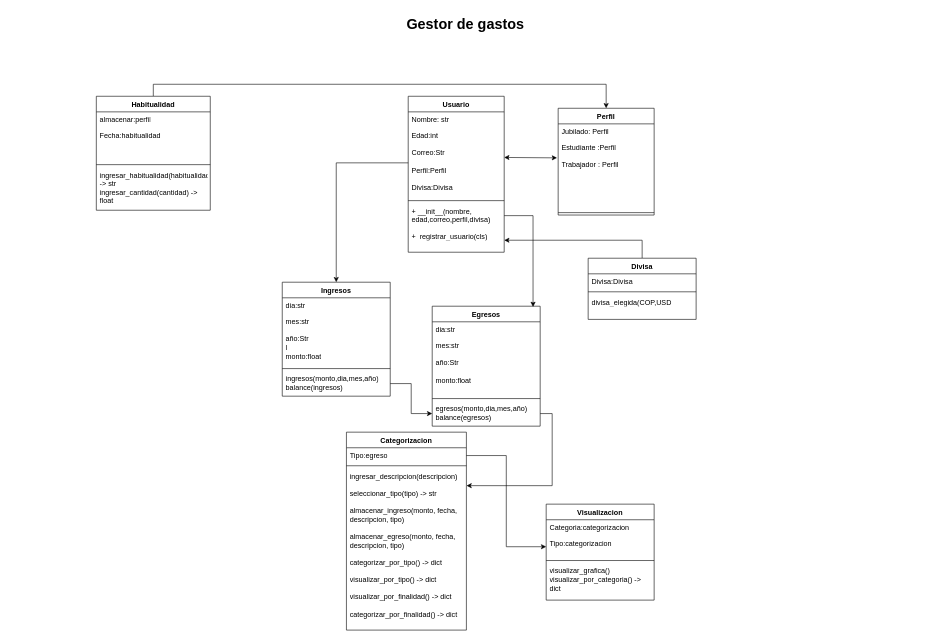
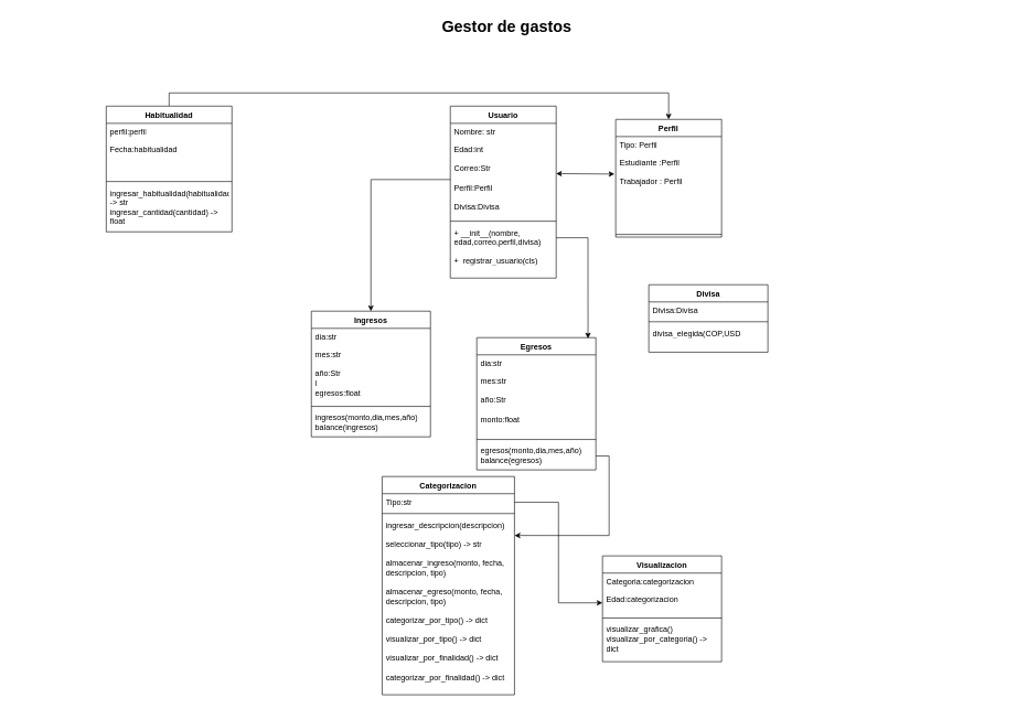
  <mxCell id="0" style=";html=1;" />
  <mxCell id="1" style=";html=1;" parent="0" />
- <mxCell id="2" value="Gestor de gastos" style="text;strokeColor=none;fillColor=none;html=1;fontSize=24;fontStyle=1;verticalAlign=middle;align=center;" parent="1" vertex="1"><mxGeometry x="20" y="20" width="1510" height="40" as="geometry" /></mxCell>
+ <mxCell id="2" value="Gestor de gastos" style="text;strokeColor=none;fillColor=none;html=1;fontSize=24;fontStyle=1;verticalAlign=middle;align=center;" parent="1" vertex="1"><mxGeometry x="10" y="20" width="1510" height="40" as="geometry" /></mxCell>
  <mxCell id="3" value="Usuario" style="swimlane;fontStyle=1;align=center;verticalAlign=top;childLayout=stackLayout;horizontal=1;startSize=26;horizontalStack=0;resizeParent=1;resizeParentMax=0;resizeLast=0;collapsible=1;marginBottom=0;whiteSpace=wrap;html=1;" vertex="1" parent="1"><mxGeometry x="680" y="160" width="160" height="260" as="geometry" /></mxCell>
  <mxCell id="4" value="Nombre: str" style="text;strokeColor=none;fillColor=none;align=left;verticalAlign=top;spacingLeft=4;spacingRight=4;overflow=hidden;rotatable=0;points=[[0,0.5],[1,0.5]];portConstraint=eastwest;whiteSpace=wrap;html=1;" vertex="1" parent="3"><mxGeometry y="26" width="160" height="26" as="geometry" /></mxCell>
  <mxCell id="5" value="Edad:int&lt;br&gt;&lt;br&gt;Correo:Str&lt;br&gt;&lt;br&gt;Perfil:Perfil&lt;br&gt;&lt;br&gt;Divisa:Divisa" style="text;strokeColor=none;fillColor=none;align=left;verticalAlign=top;spacingLeft=4;spacingRight=4;overflow=hidden;rotatable=0;points=[[0,0.5],[1,0.5]];portConstraint=eastwest;whiteSpace=wrap;html=1;" vertex="1" parent="3"><mxGeometry y="52" width="160" height="118" as="geometry" /></mxCell>
  <mxCell id="6" value="" style="line;strokeWidth=1;fillColor=none;align=left;verticalAlign=middle;spacingTop=-1;spacingLeft=3;spacingRight=3;rotatable=0;labelPosition=right;points=[];portConstraint=eastwest;strokeColor=inherit;" vertex="1" parent="3"><mxGeometry y="170" width="160" height="8" as="geometry" /></mxCell>
  <mxCell id="7" value="+ __init__(nombre, edad,correo,perfil,divisa)" style="text;strokeColor=none;fillColor=none;align=left;verticalAlign=top;spacingLeft=4;spacingRight=4;overflow=hidden;rotatable=0;points=[[0,0.5],[1,0.5]];portConstraint=eastwest;whiteSpace=wrap;html=1;" vertex="1" parent="3"><mxGeometry y="178" width="160" height="42" as="geometry" /></mxCell>
  <mxCell id="8" value="+&amp;nbsp; registrar_usuario(cls)" style="text;strokeColor=none;fillColor=none;align=left;verticalAlign=top;spacingLeft=4;spacingRight=4;overflow=hidden;rotatable=0;points=[[0,0.5],[1,0.5]];portConstraint=eastwest;whiteSpace=wrap;html=1;" vertex="1" parent="3"><mxGeometry y="220" width="160" height="40" as="geometry" /></mxCell>
  <mxCell id="9" value="Perfil" style="swimlane;fontStyle=1;align=center;verticalAlign=top;childLayout=stackLayout;horizontal=1;startSize=26;horizontalStack=0;resizeParent=1;resizeParentMax=0;resizeLast=0;collapsible=1;marginBottom=0;whiteSpace=wrap;html=1;" vertex="1" parent="1"><mxGeometry x="930" y="180" width="160" height="178" as="geometry" /></mxCell>
- <mxCell id="10" value="Jubilado: Perfil" style="text;strokeColor=none;fillColor=none;align=left;verticalAlign=top;spacingLeft=4;spacingRight=4;overflow=hidden;rotatable=0;points=[[0,0.5],[1,0.5]];portConstraint=eastwest;whiteSpace=wrap;html=1;" vertex="1" parent="9"><mxGeometry y="26" width="160" height="26" as="geometry" /></mxCell>
+ <mxCell id="10" value="Tipo: Perfil" style="text;strokeColor=none;fillColor=none;align=left;verticalAlign=top;spacingLeft=4;spacingRight=4;overflow=hidden;rotatable=0;points=[[0,0.5],[1,0.5]];portConstraint=eastwest;whiteSpace=wrap;html=1;" vertex="1" parent="9"><mxGeometry y="26" width="160" height="26" as="geometry" /></mxCell>
  <mxCell id="11" value="Estudiante :Perfil&lt;br&gt;&lt;br&gt;Trabajador : Perfil" style="text;strokeColor=none;fillColor=none;align=left;verticalAlign=top;spacingLeft=4;spacingRight=4;overflow=hidden;rotatable=0;points=[[0,0.5],[1,0.5]];portConstraint=eastwest;whiteSpace=wrap;html=1;" vertex="1" parent="9"><mxGeometry y="52" width="160" height="118" as="geometry" /></mxCell>
  <mxCell id="12" value="" style="line;strokeWidth=1;fillColor=none;align=left;verticalAlign=middle;spacingTop=-1;spacingLeft=3;spacingRight=3;rotatable=0;labelPosition=right;points=[];portConstraint=eastwest;strokeColor=inherit;" vertex="1" parent="9"><mxGeometry y="170" width="160" height="8" as="geometry" /></mxCell>
  <mxCell id="13" value="" style="endArrow=classic;startArrow=classic;html=1;rounded=0;entryX=-0.012;entryY=0.26;entryDx=0;entryDy=0;entryPerimeter=0;" edge="1" parent="1" target="11"><mxGeometry width="50" height="50" relative="1" as="geometry"><mxPoint x="840" y="262" as="sourcePoint" /><mxPoint x="890" y="212" as="targetPoint" /><Array as="points" /></mxGeometry></mxCell>
  <mxCell id="14" value="Ingresos" style="swimlane;fontStyle=1;align=center;verticalAlign=top;childLayout=stackLayout;horizontal=1;startSize=26;horizontalStack=0;resizeParent=1;resizeParentMax=0;resizeLast=0;collapsible=1;marginBottom=0;whiteSpace=wrap;html=1;" vertex="1" parent="1"><mxGeometry x="470" y="470" width="180" height="190" as="geometry" /></mxCell>
  <mxCell id="15" value="dia:str" style="text;strokeColor=none;fillColor=none;align=left;verticalAlign=top;spacingLeft=4;spacingRight=4;overflow=hidden;rotatable=0;points=[[0,0.5],[1,0.5]];portConstraint=eastwest;whiteSpace=wrap;html=1;" vertex="1" parent="14"><mxGeometry y="26" width="180" height="26" as="geometry" /></mxCell>
- <mxCell id="16" value="mes:str&lt;br&gt;&lt;br&gt;año:Str&lt;br&gt;l&lt;br&gt;monto:float" style="text;strokeColor=none;fillColor=none;align=left;verticalAlign=top;spacingLeft=4;spacingRight=4;overflow=hidden;rotatable=0;points=[[0,0.5],[1,0.5]];portConstraint=eastwest;whiteSpace=wrap;html=1;" vertex="1" parent="14"><mxGeometry y="52" width="180" height="88" as="geometry" /></mxCell>
+ <mxCell id="16" value="mes:str&lt;br&gt;&lt;br&gt;año:Str&lt;br&gt;l&lt;br&gt;egresos:float" style="text;strokeColor=none;fillColor=none;align=left;verticalAlign=top;spacingLeft=4;spacingRight=4;overflow=hidden;rotatable=0;points=[[0,0.5],[1,0.5]];portConstraint=eastwest;whiteSpace=wrap;html=1;" vertex="1" parent="14"><mxGeometry y="52" width="180" height="88" as="geometry" /></mxCell>
  <mxCell id="17" value="" style="line;strokeWidth=1;fillColor=none;align=left;verticalAlign=middle;spacingTop=-1;spacingLeft=3;spacingRight=3;rotatable=0;labelPosition=right;points=[];portConstraint=eastwest;strokeColor=inherit;" vertex="1" parent="14"><mxGeometry y="140" width="180" height="8" as="geometry" /></mxCell>
  <mxCell id="18" value="ingresos(monto,dia,mes,año)&lt;br&gt;balance(ingresos)" style="text;strokeColor=none;fillColor=none;align=left;verticalAlign=top;spacingLeft=4;spacingRight=4;overflow=hidden;rotatable=0;points=[[0,0.5],[1,0.5]];portConstraint=eastwest;whiteSpace=wrap;html=1;" vertex="1" parent="14"><mxGeometry y="148" width="180" height="42" as="geometry" /></mxCell>
  <mxCell id="19" style="edgeStyle=orthogonalEdgeStyle;rounded=0;orthogonalLoop=1;jettySize=auto;html=1;" edge="1" parent="1" source="5" target="14"><mxGeometry relative="1" as="geometry"><mxPoint x="560" y="271" as="targetPoint" /><Array as="points"><mxPoint x="560" y="271" /></Array></mxGeometry></mxCell>
  <mxCell id="20" value="Egresos" style="swimlane;fontStyle=1;align=center;verticalAlign=top;childLayout=stackLayout;horizontal=1;startSize=26;horizontalStack=0;resizeParent=1;resizeParentMax=0;resizeLast=0;collapsible=1;marginBottom=0;whiteSpace=wrap;html=1;" vertex="1" parent="1"><mxGeometry x="720" y="510" width="180" height="200" as="geometry" /></mxCell>
  <mxCell id="21" value="dia:str" style="text;strokeColor=none;fillColor=none;align=left;verticalAlign=top;spacingLeft=4;spacingRight=4;overflow=hidden;rotatable=0;points=[[0,0.5],[1,0.5]];portConstraint=eastwest;whiteSpace=wrap;html=1;" vertex="1" parent="20"><mxGeometry y="26" width="180" height="26" as="geometry" /></mxCell>
  <mxCell id="22" value="mes:str&lt;br&gt;&lt;br&gt;año:Str&lt;br&gt;&lt;br&gt;monto:float" style="text;strokeColor=none;fillColor=none;align=left;verticalAlign=top;spacingLeft=4;spacingRight=4;overflow=hidden;rotatable=0;points=[[0,0.5],[1,0.5]];portConstraint=eastwest;whiteSpace=wrap;html=1;" vertex="1" parent="20"><mxGeometry y="52" width="180" height="98" as="geometry" /></mxCell>
  <mxCell id="23" value="" style="line;strokeWidth=1;fillColor=none;align=left;verticalAlign=middle;spacingTop=-1;spacingLeft=3;spacingRight=3;rotatable=0;labelPosition=right;points=[];portConstraint=eastwest;strokeColor=inherit;" vertex="1" parent="20"><mxGeometry y="150" width="180" height="8" as="geometry" /></mxCell>
  <mxCell id="24" value="egresos(monto,dia,mes,año)&lt;br&gt;balance(egresos)" style="text;strokeColor=none;fillColor=none;align=left;verticalAlign=top;spacingLeft=4;spacingRight=4;overflow=hidden;rotatable=0;points=[[0,0.5],[1,0.5]];portConstraint=eastwest;whiteSpace=wrap;html=1;" vertex="1" parent="20"><mxGeometry y="158" width="180" height="42" as="geometry" /></mxCell>
  <mxCell id="25" style="edgeStyle=orthogonalEdgeStyle;rounded=0;orthogonalLoop=1;jettySize=auto;html=1;exitX=1;exitY=0.5;exitDx=0;exitDy=0;entryX=0.934;entryY=0.006;entryDx=0;entryDy=0;entryPerimeter=0;" edge="1" parent="1" source="7" target="20"><mxGeometry relative="1" as="geometry" /></mxCell>
- <mxCell id="26" value="" style="edgeStyle=orthogonalEdgeStyle;rounded=0;orthogonalLoop=1;jettySize=auto;html=1;" edge="1" parent="1" source="18" target="24"><mxGeometry relative="1" as="geometry" /></mxCell>
- <mxCell id="27" style="edgeStyle=orthogonalEdgeStyle;rounded=0;orthogonalLoop=1;jettySize=auto;html=1;exitX=0.5;exitY=0;exitDx=0;exitDy=0;entryX=1;entryY=0.5;entryDx=0;entryDy=0;" edge="1" parent="1" source="28" target="8"><mxGeometry relative="1" as="geometry" /></mxCell>
  <mxCell id="28" value="Divisa" style="swimlane;fontStyle=1;align=center;verticalAlign=top;childLayout=stackLayout;horizontal=1;startSize=26;horizontalStack=0;resizeParent=1;resizeParentMax=0;resizeLast=0;collapsible=1;marginBottom=0;whiteSpace=wrap;html=1;" vertex="1" parent="1"><mxGeometry x="980" y="430" width="180" height="102" as="geometry" /></mxCell>
  <mxCell id="29" value="Divisa:Divisa" style="text;strokeColor=none;fillColor=none;align=left;verticalAlign=top;spacingLeft=4;spacingRight=4;overflow=hidden;rotatable=0;points=[[0,0.5],[1,0.5]];portConstraint=eastwest;whiteSpace=wrap;html=1;" vertex="1" parent="28"><mxGeometry y="26" width="180" height="26" as="geometry" /></mxCell>
  <mxCell id="30" value="" style="line;strokeWidth=1;fillColor=none;align=left;verticalAlign=middle;spacingTop=-1;spacingLeft=3;spacingRight=3;rotatable=0;labelPosition=right;points=[];portConstraint=eastwest;strokeColor=inherit;" vertex="1" parent="28"><mxGeometry y="52" width="180" height="8" as="geometry" /></mxCell>
  <mxCell id="31" value="divisa_elegida(COP,USD" style="text;strokeColor=none;fillColor=none;align=left;verticalAlign=top;spacingLeft=4;spacingRight=4;overflow=hidden;rotatable=0;points=[[0,0.5],[1,0.5]];portConstraint=eastwest;whiteSpace=wrap;html=1;" vertex="1" parent="28"><mxGeometry y="60" width="180" height="42" as="geometry" /></mxCell>
  <mxCell id="32" value="Categorizacion" style="swimlane;fontStyle=1;align=center;verticalAlign=top;childLayout=stackLayout;horizontal=1;startSize=26;horizontalStack=0;resizeParent=1;resizeParentMax=0;resizeLast=0;collapsible=1;marginBottom=0;whiteSpace=wrap;html=1;" vertex="1" parent="1"><mxGeometry x="577" y="720" width="200" height="330" as="geometry" /></mxCell>
- <mxCell id="33" value="Tipo:egreso" style="text;strokeColor=none;fillColor=none;align=left;verticalAlign=top;spacingLeft=4;spacingRight=4;overflow=hidden;rotatable=0;points=[[0,0.5],[1,0.5]];portConstraint=eastwest;whiteSpace=wrap;html=1;" vertex="1" parent="32"><mxGeometry y="26" width="200" height="26" as="geometry" /></mxCell>
+ <mxCell id="33" value="Tipo:str" style="text;strokeColor=none;fillColor=none;align=left;verticalAlign=top;spacingLeft=4;spacingRight=4;overflow=hidden;rotatable=0;points=[[0,0.5],[1,0.5]];portConstraint=eastwest;whiteSpace=wrap;html=1;" vertex="1" parent="32"><mxGeometry y="26" width="200" height="26" as="geometry" /></mxCell>
  <mxCell id="34" value="" style="line;strokeWidth=1;fillColor=none;align=left;verticalAlign=middle;spacingTop=-1;spacingLeft=3;spacingRight=3;rotatable=0;labelPosition=right;points=[];portConstraint=eastwest;strokeColor=inherit;" vertex="1" parent="32"><mxGeometry y="52" width="200" height="8" as="geometry" /></mxCell>
  <mxCell id="35" value="ingresar_descripcion(descripcion)&lt;br&gt;&lt;br&gt;seleccionar_tipo(tipo) -&amp;gt; str&lt;br&gt;&lt;br&gt;almacenar_ingreso(monto, fecha, descripcion, tipo)&lt;br&gt;&lt;br&gt;almacenar_egreso(monto, fecha, descripcion, tipo)&lt;br&gt;&lt;br&gt;categorizar_por_tipo() -&amp;gt; dict&lt;br&gt;&lt;br&gt;visualizar_por_tipo() -&amp;gt; dict&lt;br&gt;&lt;br&gt;&lt;span id=&quot;docs-internal-guid-4b76ff73-7fff-0c41-218a-8aeb5c77feae&quot;&gt;&lt;span id=&quot;docs-internal-guid-16b7569e-7fff-75d3-b839-fcb1196e1eaa&quot;&gt;visualizar_por_finalidad() -&amp;gt; dict&lt;br&gt;&lt;br&gt;&lt;span id=&quot;docs-internal-guid-44b79bd0-7fff-fcea-3471-0ba82fe5017a&quot;&gt;&lt;/span&gt;categorizar_por_finalidad() -&amp;gt; dict&lt;br&gt;&lt;/span&gt;&lt;/span&gt;" style="text;strokeColor=none;fillColor=none;align=left;verticalAlign=top;spacingLeft=4;spacingRight=4;overflow=hidden;rotatable=0;points=[[0,0.5],[1,0.5]];portConstraint=eastwest;whiteSpace=wrap;html=1;" vertex="1" parent="32"><mxGeometry y="60" width="200" height="270" as="geometry" /></mxCell>
  <mxCell id="36" style="edgeStyle=orthogonalEdgeStyle;rounded=0;orthogonalLoop=1;jettySize=auto;html=1;exitX=1;exitY=0.5;exitDx=0;exitDy=0;entryX=1.001;entryY=0.108;entryDx=0;entryDy=0;entryPerimeter=0;" edge="1" parent="1" source="24" target="35"><mxGeometry relative="1" as="geometry" /></mxCell>
  <mxCell id="37" value="Visualizacion" style="swimlane;fontStyle=1;align=center;verticalAlign=top;childLayout=stackLayout;horizontal=1;startSize=26;horizontalStack=0;resizeParent=1;resizeParentMax=0;resizeLast=0;collapsible=1;marginBottom=0;whiteSpace=wrap;html=1;" vertex="1" parent="1"><mxGeometry x="910" y="840" width="180" height="160" as="geometry" /></mxCell>
  <mxCell id="38" value="Categoria:categorizacion" style="text;strokeColor=none;fillColor=none;align=left;verticalAlign=top;spacingLeft=4;spacingRight=4;overflow=hidden;rotatable=0;points=[[0,0.5],[1,0.5]];portConstraint=eastwest;whiteSpace=wrap;html=1;" vertex="1" parent="37"><mxGeometry y="26" width="180" height="26" as="geometry" /></mxCell>
- <mxCell id="39" value="Tipo:categorizacion" style="text;strokeColor=none;fillColor=none;align=left;verticalAlign=top;spacingLeft=4;spacingRight=4;overflow=hidden;rotatable=0;points=[[0,0.5],[1,0.5]];portConstraint=eastwest;whiteSpace=wrap;html=1;" vertex="1" parent="37"><mxGeometry y="52" width="180" height="38" as="geometry" /></mxCell>
+ <mxCell id="39" value="Edad:categorizacion" style="text;strokeColor=none;fillColor=none;align=left;verticalAlign=top;spacingLeft=4;spacingRight=4;overflow=hidden;rotatable=0;points=[[0,0.5],[1,0.5]];portConstraint=eastwest;whiteSpace=wrap;html=1;" vertex="1" parent="37"><mxGeometry y="52" width="180" height="38" as="geometry" /></mxCell>
  <mxCell id="40" value="" style="line;strokeWidth=1;fillColor=none;align=left;verticalAlign=middle;spacingTop=-1;spacingLeft=3;spacingRight=3;rotatable=0;labelPosition=right;points=[];portConstraint=eastwest;strokeColor=inherit;" vertex="1" parent="37"><mxGeometry y="90" width="180" height="8" as="geometry" /></mxCell>
  <mxCell id="41" value="visualizar_grafica()&lt;br&gt;visualizar_por_categoria() -&amp;gt; dict&lt;br&gt;&lt;span id=&quot;docs-internal-guid-aaff1a1a-7fff-fca5-81e6-de63523e725f&quot;&gt;&lt;/span&gt;" style="text;strokeColor=none;fillColor=none;align=left;verticalAlign=top;spacingLeft=4;spacingRight=4;overflow=hidden;rotatable=0;points=[[0,0.5],[1,0.5]];portConstraint=eastwest;whiteSpace=wrap;html=1;" vertex="1" parent="37"><mxGeometry y="98" width="180" height="62" as="geometry" /></mxCell>
  <mxCell id="42" style="edgeStyle=orthogonalEdgeStyle;rounded=0;orthogonalLoop=1;jettySize=auto;html=1;exitX=1;exitY=0.5;exitDx=0;exitDy=0;entryX=0;entryY=0.5;entryDx=0;entryDy=0;" edge="1" parent="1" source="33" target="39"><mxGeometry relative="1" as="geometry" /></mxCell>
  <mxCell id="43" style="edgeStyle=orthogonalEdgeStyle;rounded=0;orthogonalLoop=1;jettySize=auto;html=1;exitX=0.5;exitY=0;exitDx=0;exitDy=0;entryX=0.5;entryY=0;entryDx=0;entryDy=0;" edge="1" parent="1" source="44" target="9"><mxGeometry relative="1" as="geometry" /></mxCell>
  <mxCell id="44" value="Habitualidad" style="swimlane;fontStyle=1;align=center;verticalAlign=top;childLayout=stackLayout;horizontal=1;startSize=26;horizontalStack=0;resizeParent=1;resizeParentMax=0;resizeLast=0;collapsible=1;marginBottom=0;whiteSpace=wrap;html=1;" vertex="1" parent="1"><mxGeometry x="160" y="160" width="190" height="190" as="geometry" /></mxCell>
- <mxCell id="45" value="almacenar:perfil" style="text;strokeColor=none;fillColor=none;align=left;verticalAlign=top;spacingLeft=4;spacingRight=4;overflow=hidden;rotatable=0;points=[[0,0.5],[1,0.5]];portConstraint=eastwest;whiteSpace=wrap;html=1;" vertex="1" parent="44"><mxGeometry y="26" width="190" height="26" as="geometry" /></mxCell>
+ <mxCell id="45" value="perfil:perfil" style="text;strokeColor=none;fillColor=none;align=left;verticalAlign=top;spacingLeft=4;spacingRight=4;overflow=hidden;rotatable=0;points=[[0,0.5],[1,0.5]];portConstraint=eastwest;whiteSpace=wrap;html=1;" vertex="1" parent="44"><mxGeometry y="26" width="190" height="26" as="geometry" /></mxCell>
  <mxCell id="46" value="Fecha:habitualidad&lt;br&gt;" style="text;strokeColor=none;fillColor=none;align=left;verticalAlign=top;spacingLeft=4;spacingRight=4;overflow=hidden;rotatable=0;points=[[0,0.5],[1,0.5]];portConstraint=eastwest;whiteSpace=wrap;html=1;" vertex="1" parent="44"><mxGeometry y="52" width="190" height="58" as="geometry" /></mxCell>
  <mxCell id="47" value="" style="line;strokeWidth=1;fillColor=none;align=left;verticalAlign=middle;spacingTop=-1;spacingLeft=3;spacingRight=3;rotatable=0;labelPosition=right;points=[];portConstraint=eastwest;strokeColor=inherit;" vertex="1" parent="44"><mxGeometry y="110" width="190" height="8" as="geometry" /></mxCell>
  <mxCell id="48" value="ingresar_habitualidad(habitualidad) -&amp;gt; str&lt;br&gt;ingresar_cantidad(cantidad) -&amp;gt; float" style="text;strokeColor=none;fillColor=none;align=left;verticalAlign=top;spacingLeft=4;spacingRight=4;overflow=hidden;rotatable=0;points=[[0,0.5],[1,0.5]];portConstraint=eastwest;whiteSpace=wrap;html=1;" vertex="1" parent="44"><mxGeometry y="118" width="190" height="72" as="geometry" /></mxCell>
